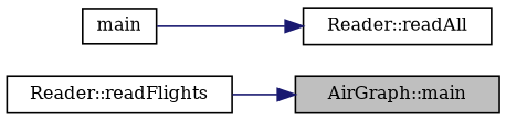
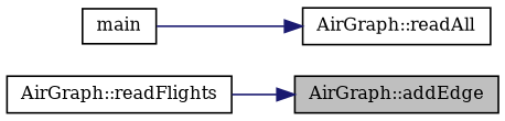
  digraph {
    fontname="DejaVu Serif"
    rankdir=RL
    node [color=black fillcolor=white fontname="DejaVu Serif" fontsize=10 shape=record style=filled]
    edge [color=midnightblue dir=back fontname="DejaVu Serif" fontsize=10 labelfontname=Helvetica labelfontsize=10 style=solid]
-   n1 [fillcolor=grey75 fontcolor=black height=0.2 label="AirGraph::main" width=0.4]
-   n2 [height=0.2 label="Reader::readFlights" width=0.4]
-   n3 [height=0.2 label="Reader::readAll" width=0.4]
+   n1 [fillcolor=grey75 fontcolor=black height=0.2 label="AirGraph::addEdge" width=0.4]
+   n2 [height=0.2 label="AirGraph::readFlights" width=0.4]
+   n3 [height=0.2 label="AirGraph::readAll" width=0.4]
    n4 [height=0.2 label=main width=0.4]
    n1 -> n2
    n3 -> n4
  }
